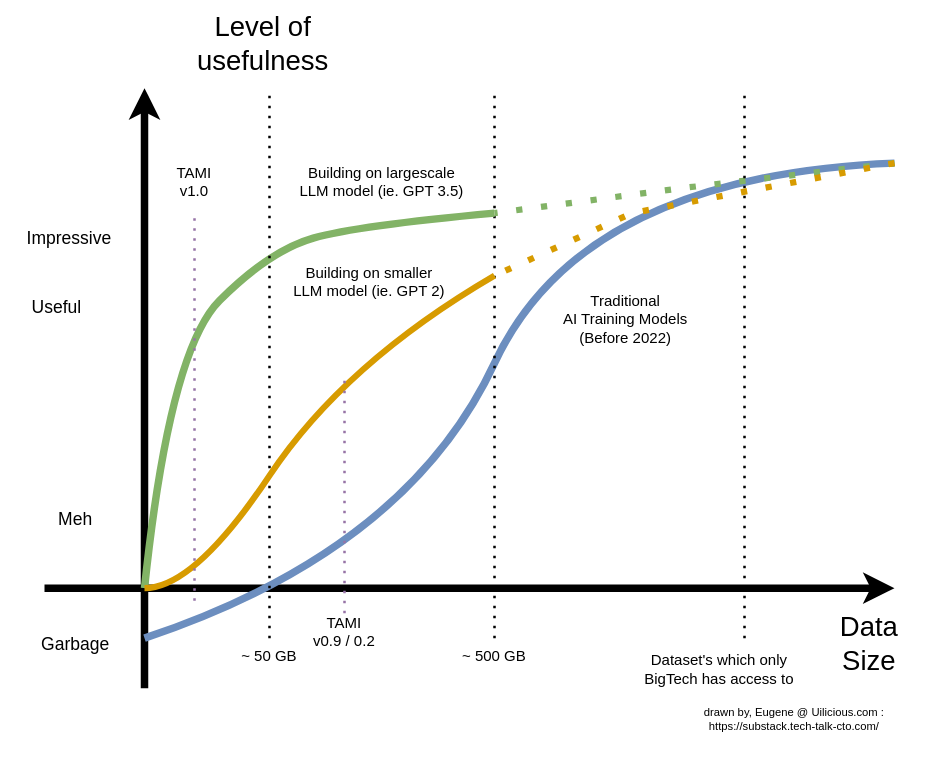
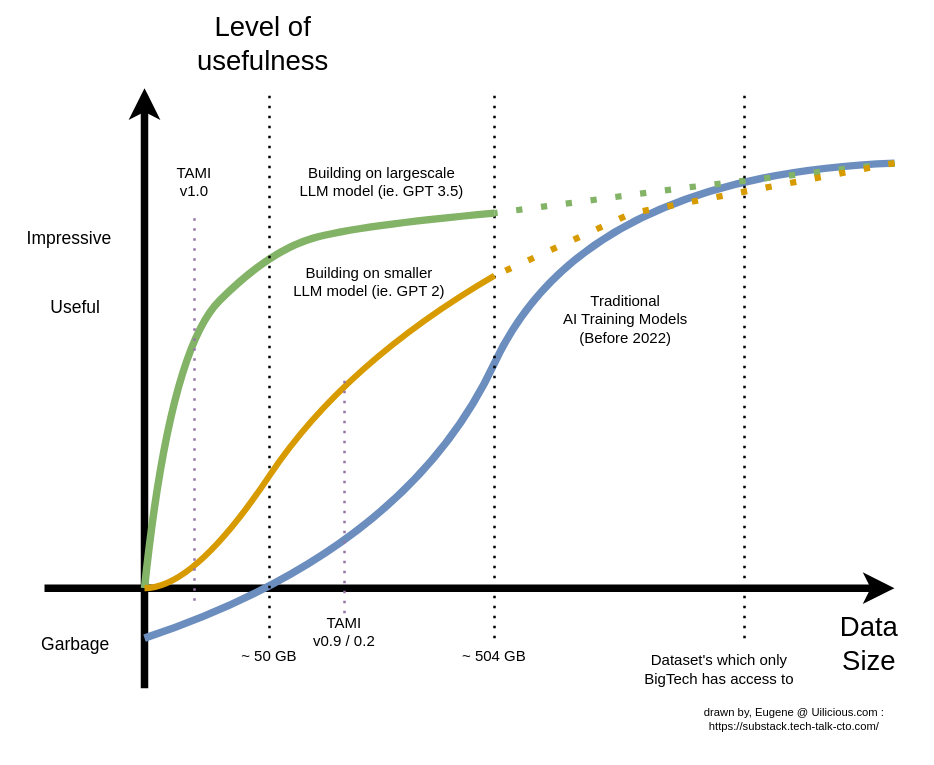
  <mxCell id="0" />
  <mxCell id="1" parent="0" />
  <mxCell id="2" value="" style="endArrow=classic;html=1;rounded=0;strokeWidth=6;" edge="1" parent="1"><mxGeometry width="50" height="50" relative="1" as="geometry"><mxPoint x="35" y="470" as="sourcePoint" /><mxPoint x="715" y="470" as="targetPoint" /></mxGeometry></mxCell>
  <mxCell id="3" value="" style="endArrow=classic;html=1;rounded=0;strokeWidth=6;" edge="1" parent="1"><mxGeometry width="50" height="50" relative="1" as="geometry"><mxPoint x="115" y="550" as="sourcePoint" /><mxPoint x="115" y="70" as="targetPoint" /></mxGeometry></mxCell>
  <mxCell id="4" value="Level of &lt;br style=&quot;font-size: 22px;&quot;&gt;usefulness" style="text;html=1;strokeColor=none;fillColor=none;align=center;verticalAlign=middle;whiteSpace=wrap;rounded=0;fontSize=22;" vertex="1" parent="1"><mxGeometry x="145" y="20" width="130" height="30" as="geometry" /></mxCell>
  <mxCell id="5" value="Data Size" style="text;html=1;strokeColor=none;fillColor=none;align=center;verticalAlign=middle;whiteSpace=wrap;rounded=0;strokeWidth=6;fontSize=22;" vertex="1" parent="1"><mxGeometry x="665" y="500" width="60" height="30" as="geometry" /></mxCell>
  <mxCell id="6" value="" style="curved=1;endArrow=none;html=1;rounded=0;strokeWidth=6;fontSize=22;endFill=0;fillColor=#dae8fc;strokeColor=#6c8ebf;" edge="1" parent="1"><mxGeometry width="50" height="50" relative="1" as="geometry"><mxPoint x="115" y="510" as="sourcePoint" /><mxPoint x="715" y="130" as="targetPoint" /><Array as="points"><mxPoint x="325" y="440" /><mxPoint x="465" y="140" /></Array></mxGeometry></mxCell>
  <mxCell id="7" value="" style="endArrow=none;dashed=1;html=1;dashPattern=1 3;strokeWidth=2;rounded=0;fontSize=22;" edge="1" parent="1"><mxGeometry width="50" height="50" relative="1" as="geometry"><mxPoint x="395" y="510" as="sourcePoint" /><mxPoint x="395" y="70" as="targetPoint" /></mxGeometry></mxCell>
- <mxCell id="8" value="~ 500 GB" style="text;html=1;strokeColor=none;fillColor=none;align=center;verticalAlign=middle;whiteSpace=wrap;rounded=0;strokeWidth=6;fontSize=12;" vertex="1" parent="1"><mxGeometry x="345" y="510" width="100" height="30" as="geometry" /></mxCell>
+ <mxCell id="8" value="~ 504 GB" style="text;html=1;strokeColor=none;fillColor=none;align=center;verticalAlign=middle;whiteSpace=wrap;rounded=0;strokeWidth=6;fontSize=12;" vertex="1" parent="1"><mxGeometry x="345" y="510" width="100" height="30" as="geometry" /></mxCell>
  <mxCell id="9" value="Garbage" style="text;html=1;strokeColor=none;fillColor=none;align=center;verticalAlign=middle;whiteSpace=wrap;rounded=0;strokeWidth=6;fontSize=14;" vertex="1" parent="1"><mxGeometry x="25" y="500" width="70" height="30" as="geometry" /></mxCell>
- <mxCell id="10" value="Useful" style="text;html=1;strokeColor=none;fillColor=none;align=center;verticalAlign=middle;whiteSpace=wrap;rounded=0;strokeWidth=6;fontSize=14;" vertex="1" parent="1"><mxGeometry x="10" y="230" width="70" height="30" as="geometry" /></mxCell>
+ <mxCell id="10" value="Useful" style="text;html=1;strokeColor=none;fillColor=none;align=center;verticalAlign=middle;whiteSpace=wrap;rounded=0;strokeWidth=6;fontSize=14;" vertex="1" parent="1"><mxGeometry x="25" y="230" width="70" height="30" as="geometry" /></mxCell>
  <mxCell id="11" value="Impressive" style="text;html=1;strokeColor=none;fillColor=none;align=center;verticalAlign=middle;whiteSpace=wrap;rounded=0;strokeWidth=6;fontSize=14;" vertex="1" parent="1"><mxGeometry x="20" y="175" width="70" height="30" as="geometry" /></mxCell>
  <mxCell id="12" value="" style="curved=1;endArrow=none;html=1;rounded=0;strokeWidth=6;fontSize=12;fillColor=#d5e8d4;strokeColor=#82b366;endFill=0;" edge="1" parent="1"><mxGeometry width="50" height="50" relative="1" as="geometry"><mxPoint x="115" y="470" as="sourcePoint" /><mxPoint x="395" y="170" as="targetPoint" /><Array as="points"><mxPoint x="135" y="280" /><mxPoint x="215" y="200" /><mxPoint x="285" y="180" /></Array></mxGeometry></mxCell>
  <mxCell id="13" value="" style="endArrow=none;dashed=1;html=1;dashPattern=1 3;strokeWidth=5;rounded=0;fontSize=12;fillColor=#d5e8d4;strokeColor=#82b366;" edge="1" parent="1"><mxGeometry width="50" height="50" relative="1" as="geometry"><mxPoint x="715" y="130" as="sourcePoint" /><mxPoint x="395" y="170" as="targetPoint" /><Array as="points"><mxPoint x="545" y="150" /></Array></mxGeometry></mxCell>
  <mxCell id="14" value="Building on largescale&lt;br&gt;LLM model (ie. GPT 3.5)" style="text;html=1;strokeColor=none;fillColor=none;align=center;verticalAlign=middle;whiteSpace=wrap;rounded=0;strokeWidth=6;fontSize=12;" vertex="1" parent="1"><mxGeometry x="175" y="130" width="260" height="30" as="geometry" /></mxCell>
  <mxCell id="15" value="Traditional&lt;br&gt;AI Training Models&lt;br&gt;(Before 2022)" style="text;html=1;strokeColor=none;fillColor=none;align=center;verticalAlign=middle;whiteSpace=wrap;rounded=0;strokeWidth=6;fontSize=12;" vertex="1" parent="1"><mxGeometry x="440" y="240" width="120" height="30" as="geometry" /></mxCell>
  <mxCell id="16" value="" style="endArrow=none;dashed=1;html=1;dashPattern=1 3;strokeWidth=2;rounded=0;fontSize=22;" edge="1" parent="1"><mxGeometry width="50" height="50" relative="1" as="geometry"><mxPoint x="215" y="510" as="sourcePoint" /><mxPoint x="215" y="70" as="targetPoint" /></mxGeometry></mxCell>
  <mxCell id="17" value="~ 50 GB" style="text;html=1;strokeColor=none;fillColor=none;align=center;verticalAlign=middle;whiteSpace=wrap;rounded=0;strokeWidth=6;fontSize=12;" vertex="1" parent="1"><mxGeometry x="165" y="510" width="100" height="30" as="geometry" /></mxCell>
  <mxCell id="18" value="Dataset's which only BigTech has access to" style="text;html=1;strokeColor=none;fillColor=none;align=center;verticalAlign=middle;whiteSpace=wrap;rounded=0;strokeWidth=6;fontSize=12;" vertex="1" parent="1"><mxGeometry x="505" y="520" width="140" height="30" as="geometry" /></mxCell>
  <mxCell id="19" value="" style="endArrow=none;dashed=1;html=1;dashPattern=1 3;strokeWidth=2;rounded=0;fontSize=22;" edge="1" parent="1"><mxGeometry width="50" height="50" relative="1" as="geometry"><mxPoint x="595" y="510" as="sourcePoint" /><mxPoint x="595" y="70" as="targetPoint" /></mxGeometry></mxCell>
- <mxCell id="20" value="Meh" style="text;html=1;strokeColor=none;fillColor=none;align=center;verticalAlign=middle;whiteSpace=wrap;rounded=0;strokeWidth=6;fontSize=14;" vertex="1" parent="1"><mxGeometry x="25" y="400" width="70" height="30" as="geometry" /></mxCell>
  <mxCell id="21" value="drawn by, Eugene @ Uilicious.com : https://substack.tech-talk-cto.com/" style="text;html=1;strokeColor=none;fillColor=none;align=center;verticalAlign=middle;whiteSpace=wrap;rounded=0;strokeWidth=6;fontSize=9;" vertex="1" parent="1"><mxGeometry x="555" y="560" width="160" height="30" as="geometry" /></mxCell>
  <mxCell id="22" value="" style="curved=1;endArrow=none;html=1;rounded=0;strokeWidth=5;fontSize=9;fontColor=#FFE6CC;fillColor=#ffe6cc;strokeColor=#d79b00;endFill=0;" edge="1" parent="1"><mxGeometry width="50" height="50" relative="1" as="geometry"><mxPoint x="115" y="470" as="sourcePoint" /><mxPoint x="395" y="220" as="targetPoint" /><Array as="points"><mxPoint x="155" y="470" /><mxPoint x="275" y="290" /></Array></mxGeometry></mxCell>
  <mxCell id="23" value="" style="endArrow=none;dashed=1;html=1;dashPattern=1 3;strokeWidth=5;rounded=0;fontSize=12;fillColor=#ffe6cc;strokeColor=#d79b00;" edge="1" parent="1"><mxGeometry width="50" height="50" relative="1" as="geometry"><mxPoint x="715" y="130" as="sourcePoint" /><mxPoint x="395" y="220" as="targetPoint" /><Array as="points"><mxPoint x="505" y="170" /></Array></mxGeometry></mxCell>
  <mxCell id="24" value="Building on smaller&lt;br&gt;LLM model (ie. GPT 2)" style="text;html=1;strokeColor=none;fillColor=none;align=center;verticalAlign=middle;whiteSpace=wrap;rounded=0;strokeWidth=6;fontSize=12;" vertex="1" parent="1"><mxGeometry x="165" y="210" width="260" height="30" as="geometry" /></mxCell>
  <mxCell id="25" value="" style="endArrow=none;dashed=1;html=1;dashPattern=1 3;strokeWidth=2;rounded=0;fontSize=9;fontColor=#FFE6CC;fillColor=#e1d5e7;strokeColor=#9673a6;" edge="1" parent="1"><mxGeometry width="50" height="50" relative="1" as="geometry"><mxPoint x="275" y="490" as="sourcePoint" /><mxPoint x="275" y="300" as="targetPoint" /></mxGeometry></mxCell>
  <mxCell id="26" value="TAMI &lt;br&gt;v0.9 / 0.2" style="text;html=1;strokeColor=none;fillColor=none;align=center;verticalAlign=middle;whiteSpace=wrap;rounded=0;strokeWidth=6;fontSize=12;" vertex="1" parent="1"><mxGeometry x="225" y="490" width="100" height="30" as="geometry" /></mxCell>
  <mxCell id="27" value="" style="endArrow=none;dashed=1;html=1;dashPattern=1 3;strokeWidth=2;rounded=0;fontSize=9;fontColor=#FFE6CC;fillColor=#e1d5e7;strokeColor=#9673a6;" edge="1" parent="1"><mxGeometry width="50" height="50" relative="1" as="geometry"><mxPoint x="155" y="480" as="sourcePoint" /><mxPoint x="155" y="170" as="targetPoint" /></mxGeometry></mxCell>
  <mxCell id="28" value="TAMI &lt;br&gt;v1.0" style="text;html=1;strokeColor=none;fillColor=none;align=center;verticalAlign=middle;whiteSpace=wrap;rounded=0;strokeWidth=6;fontSize=12;" vertex="1" parent="1"><mxGeometry x="105" y="130" width="100" height="30" as="geometry" /></mxCell>
